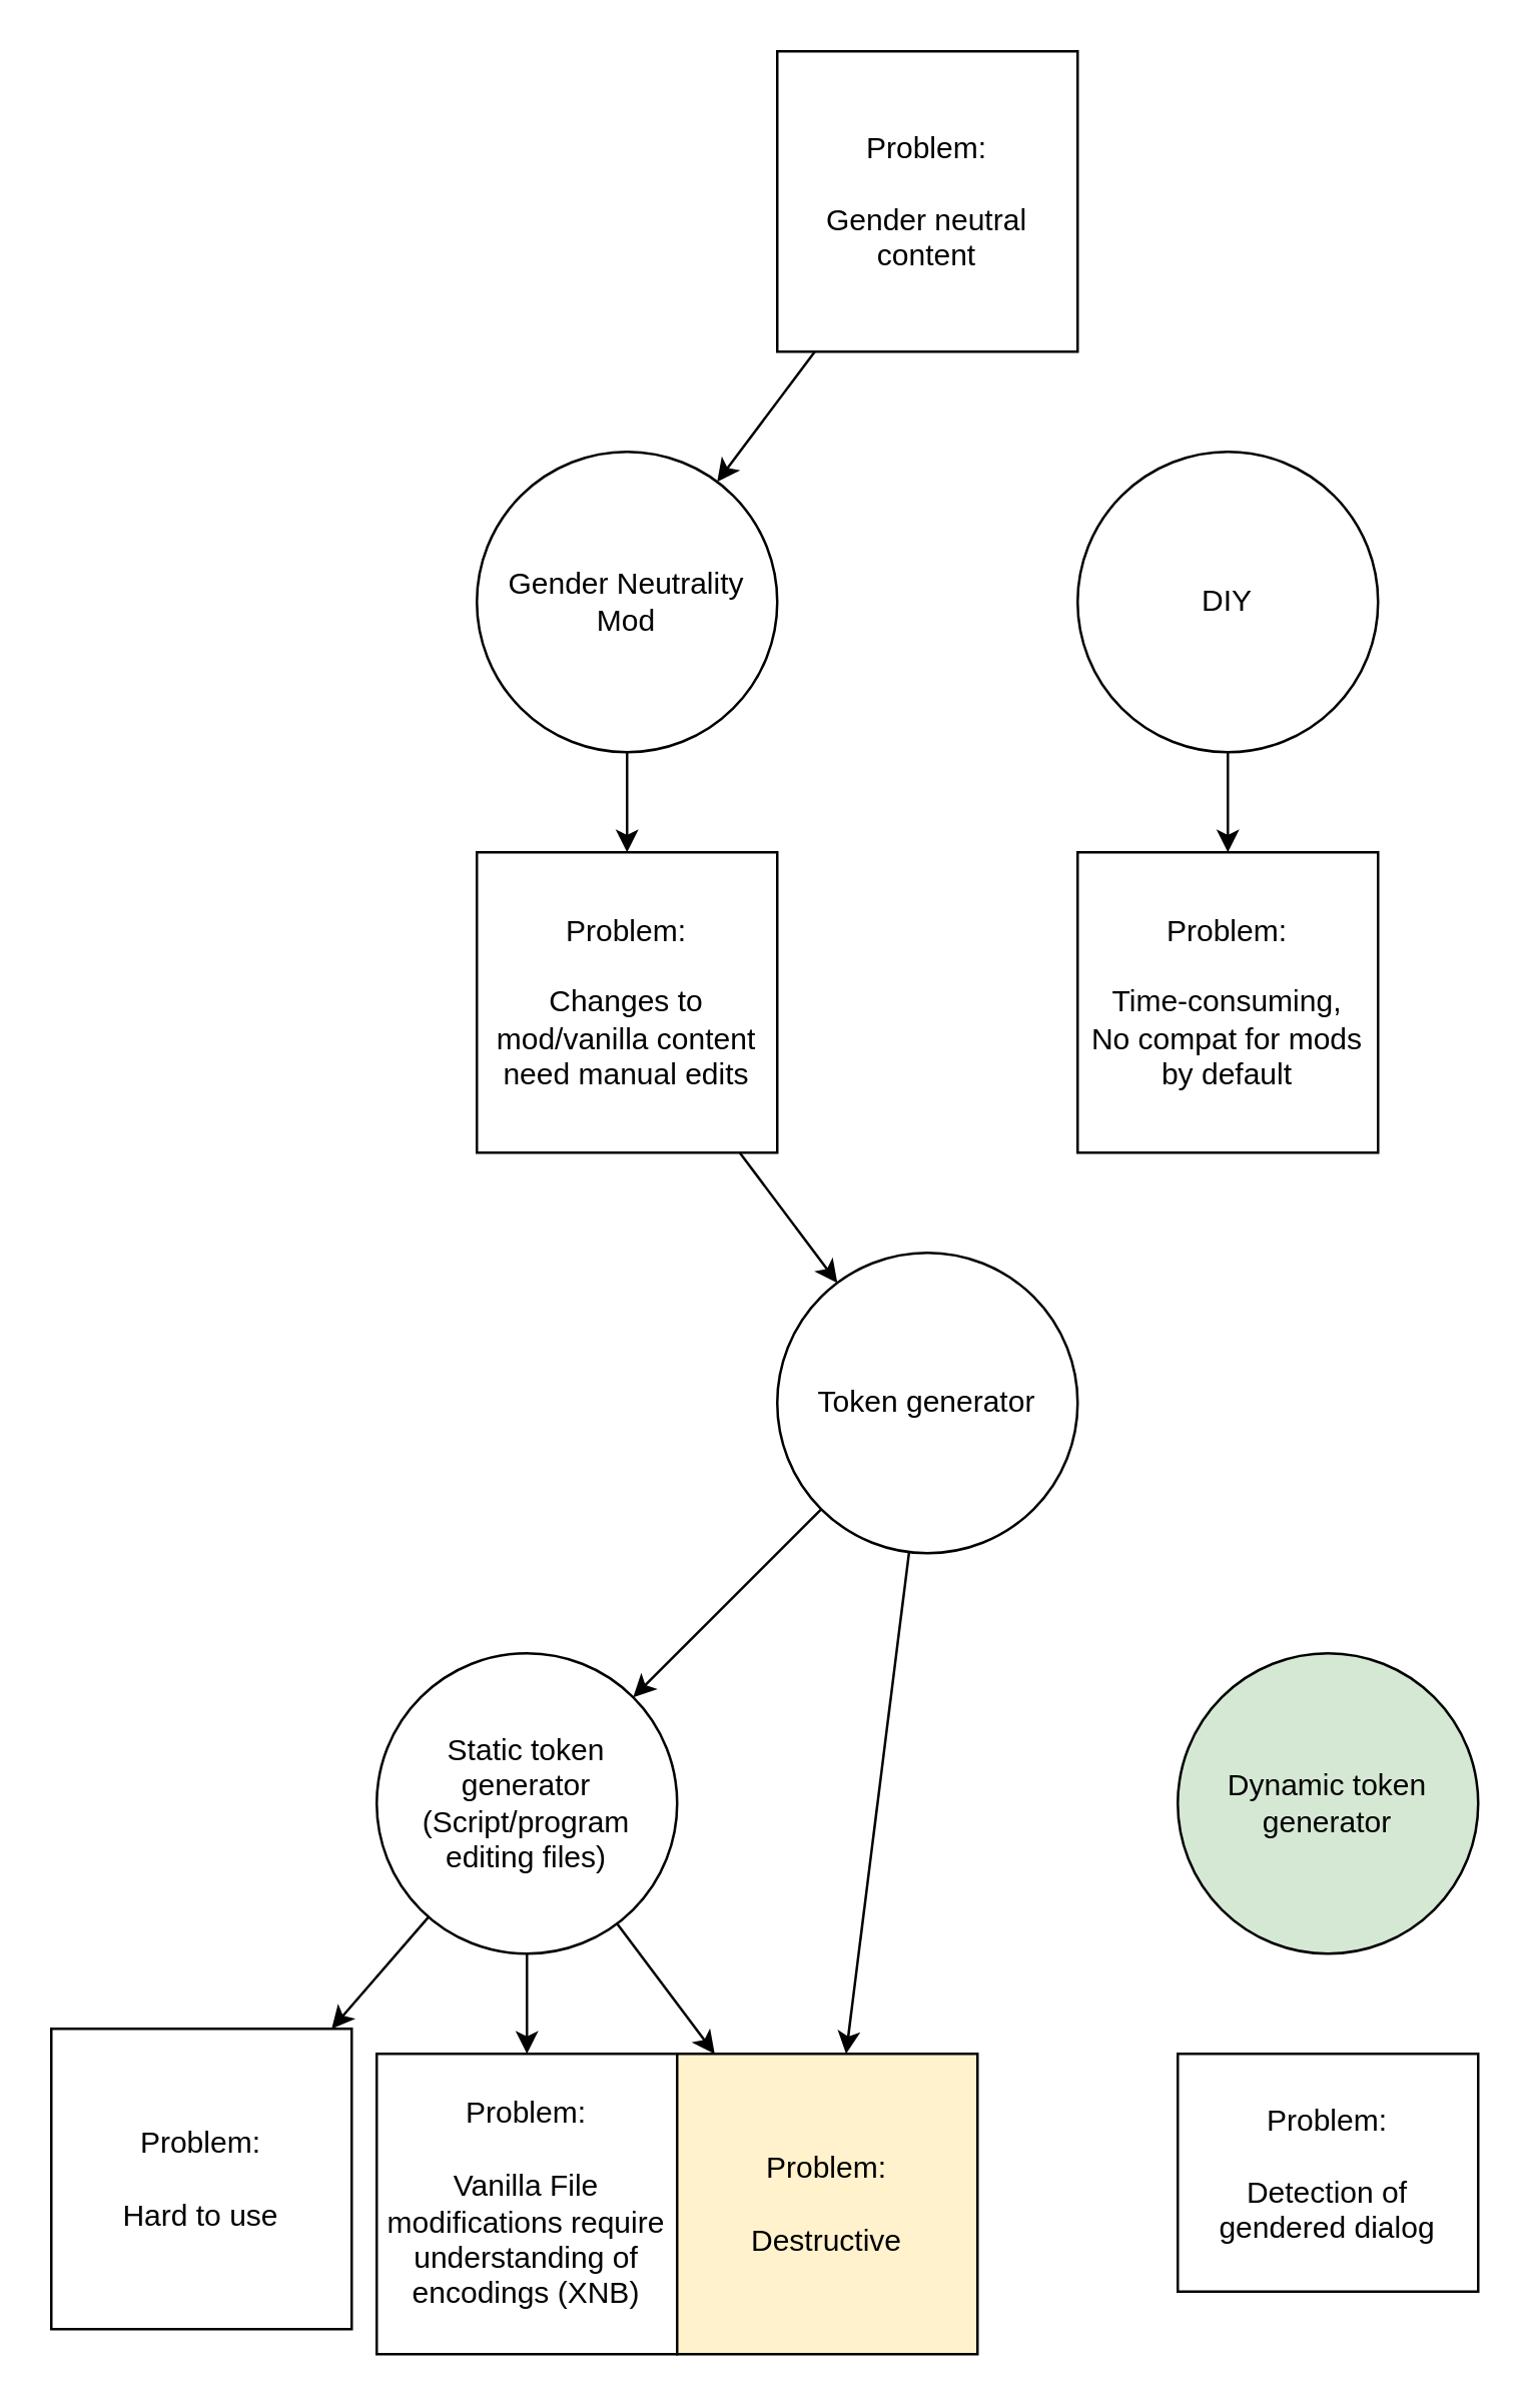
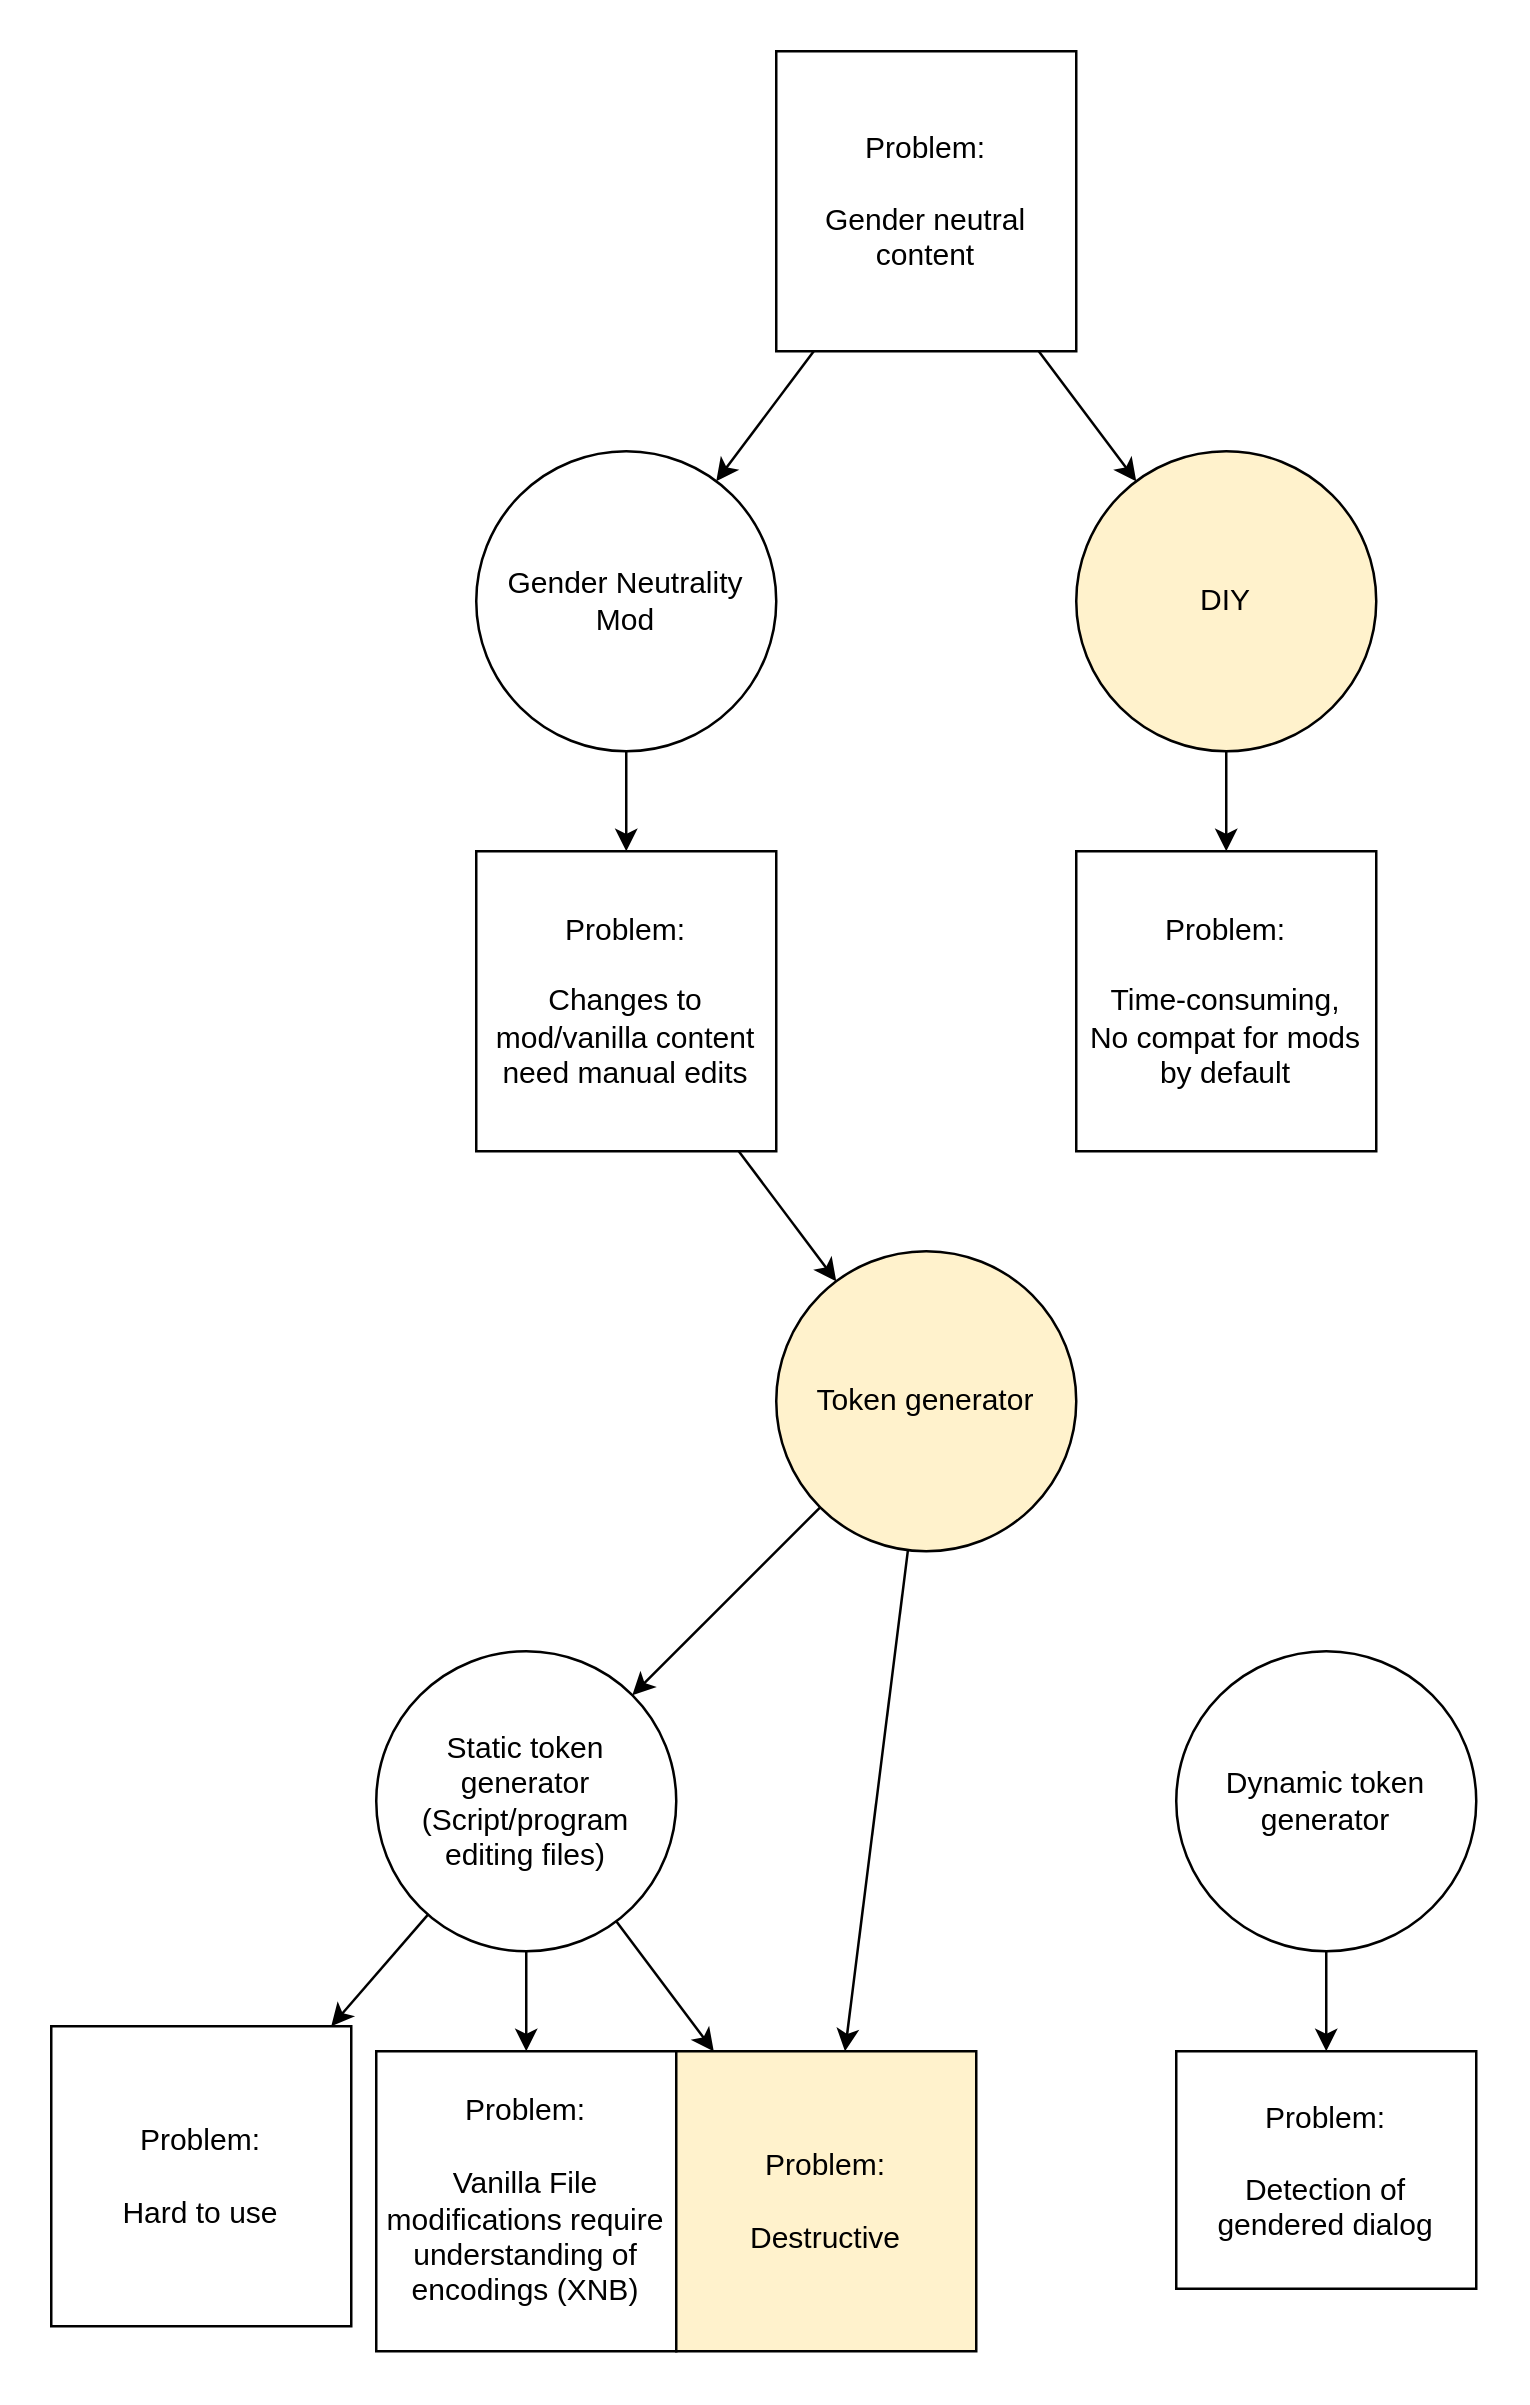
  <mxCell id="0" />
  <mxCell id="1" parent="0" />
  <mxCell id="2" style="edgeStyle=none;html=1;" parent="1" source="4" target="6" edge="1"><mxGeometry relative="1" as="geometry"><mxPoint x="256.667" y="220" as="targetPoint" /></mxGeometry></mxCell>
+ <mxCell id="3" style="edgeStyle=none;html=1;" parent="1" source="4" target="8" edge="1"><mxGeometry relative="1" as="geometry" /></mxCell>
  <mxCell id="4" value="Problem:&lt;br&gt;&lt;br&gt;Gender neutral content" style="whiteSpace=wrap;html=1;aspect=fixed;" parent="1" vertex="1"><mxGeometry x="310" width="120" height="120" as="geometry" y="20" /></mxCell>
  <mxCell id="5" style="edgeStyle=none;html=1;" parent="1" source="6" target="10" edge="1"><mxGeometry relative="1" as="geometry" /></mxCell>
  <mxCell id="6" value="Gender Neutrality&lt;br&gt;Mod" style="ellipse;whiteSpace=wrap;html=1;" parent="1" vertex="1"><mxGeometry x="190" y="180" width="120" height="120" as="geometry" /></mxCell>
  <mxCell id="7" value="" style="edgeStyle=none;html=1;" parent="1" source="8" target="14" edge="1"><mxGeometry relative="1" as="geometry" /></mxCell>
- <mxCell id="8" value="DIY" style="ellipse;whiteSpace=wrap;html=1;" parent="1" vertex="1"><mxGeometry x="430" y="180" width="120" height="120" as="geometry" /></mxCell>
+ <mxCell id="8" value="DIY" style="ellipse;whiteSpace=wrap;html=1;fillColor=#fff2cc;" parent="1" vertex="1"><mxGeometry x="430" y="180" width="120" height="120" as="geometry" /></mxCell>
  <mxCell id="9" style="edgeStyle=none;html=1;" parent="1" source="10" target="13" edge="1"><mxGeometry relative="1" as="geometry" /></mxCell>
  <mxCell id="10" value="Problem:&lt;br&gt;&lt;br&gt;Changes to mod/vanilla content&lt;br&gt;need manual edits" style="whiteSpace=wrap;html=1;aspect=fixed;" parent="1" vertex="1"><mxGeometry x="190" y="340" width="120" height="120" as="geometry" /></mxCell>
  <mxCell id="11" style="edgeStyle=none;html=1;" parent="1" source="13" target="23" edge="1"><mxGeometry relative="1" as="geometry" /></mxCell>
  <mxCell id="12" style="edgeStyle=none;html=1;" parent="1" source="13" target="18" edge="1"><mxGeometry relative="1" as="geometry" /></mxCell>
- <mxCell id="13" value="Token generator" style="ellipse;whiteSpace=wrap;html=1;" parent="1" vertex="1"><mxGeometry x="310" y="500" width="120" height="120" as="geometry" /></mxCell>
+ <mxCell id="13" value="Token generator" style="ellipse;whiteSpace=wrap;html=1;fillColor=#fff2cc;" parent="1" vertex="1"><mxGeometry x="310" y="500" width="120" height="120" as="geometry" /></mxCell>
  <mxCell id="14" value="Problem:&lt;br&gt;&lt;br&gt;Time-consuming,&lt;br&gt;No compat for mods by default" style="whiteSpace=wrap;html=1;aspect=fixed;" parent="1" vertex="1"><mxGeometry x="430" y="340" width="120" height="120" as="geometry" /></mxCell>
  <mxCell id="15" style="edgeStyle=none;html=1;" parent="1" source="18" target="23" edge="1"><mxGeometry relative="1" as="geometry" /></mxCell>
  <mxCell id="16" style="edgeStyle=none;html=1;" parent="1" source="18" target="21" edge="1"><mxGeometry relative="1" as="geometry" /></mxCell>
  <mxCell id="17" style="edgeStyle=none;html=1;" parent="1" source="18" target="22" edge="1"><mxGeometry relative="1" as="geometry" /></mxCell>
  <mxCell id="18" value="Static token&lt;br&gt;generator&lt;br&gt;(Script/program editing files)" style="ellipse;whiteSpace=wrap;html=1;" parent="1" vertex="1"><mxGeometry x="150" y="660" width="120" height="120" as="geometry" /></mxCell>
- <mxCell id="20" value="Dynamic token&lt;br&gt;generator" style="ellipse;whiteSpace=wrap;html=1;fillColor=#d5e8d4;" parent="1" vertex="1"><mxGeometry x="470" y="660" width="120" height="120" as="geometry" /></mxCell>
+ <mxCell id="19" style="edgeStyle=none;html=1;" parent="1" source="20" target="24" edge="1"><mxGeometry relative="1" as="geometry" /></mxCell>
+ <mxCell id="20" value="Dynamic token&lt;br&gt;generator" style="ellipse;whiteSpace=wrap;html=1;" parent="1" vertex="1"><mxGeometry x="470" y="660" width="120" height="120" as="geometry" /></mxCell>
  <mxCell id="21" value="Problem:&lt;br&gt;&lt;br&gt;Vanilla File modifications require understanding of encodings (XNB)" style="whiteSpace=wrap;html=1;aspect=fixed;" parent="1" vertex="1"><mxGeometry x="150" y="820" width="120" height="120" as="geometry" /></mxCell>
  <mxCell id="22" value="Problem:&lt;br&gt;&lt;br&gt;Hard to use" style="whiteSpace=wrap;html=1;aspect=fixed;" parent="1" vertex="1"><mxGeometry x="20" y="810" width="120" height="120" as="geometry" /></mxCell>
  <mxCell id="23" value="Problem:&lt;br&gt;&lt;br&gt;Destructive" style="whiteSpace=wrap;html=1;aspect=fixed;fillColor=#fff2cc;" parent="1" vertex="1"><mxGeometry x="270" y="820" width="120" height="120" as="geometry" /></mxCell>
  <mxCell id="24" value="Problem:&lt;br&gt;&lt;br&gt;Detection of gendered dialog" style="whiteSpace=wrap;html=1;aspect=fixed;" parent="1" vertex="1"><mxGeometry x="470" y="820" width="120" height="95" as="geometry" /></mxCell>
